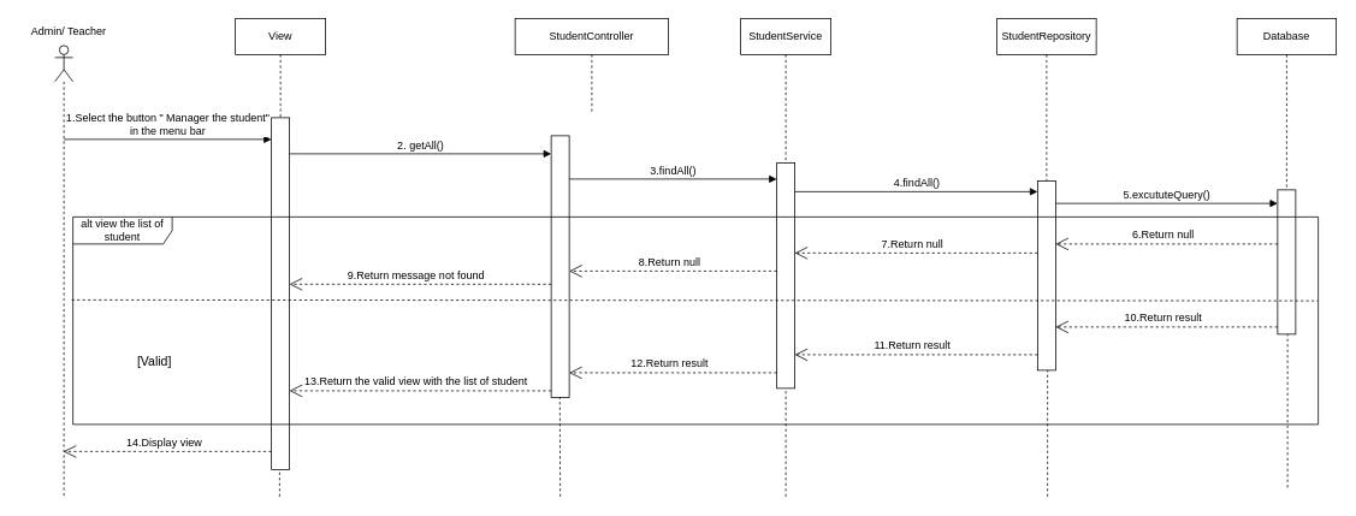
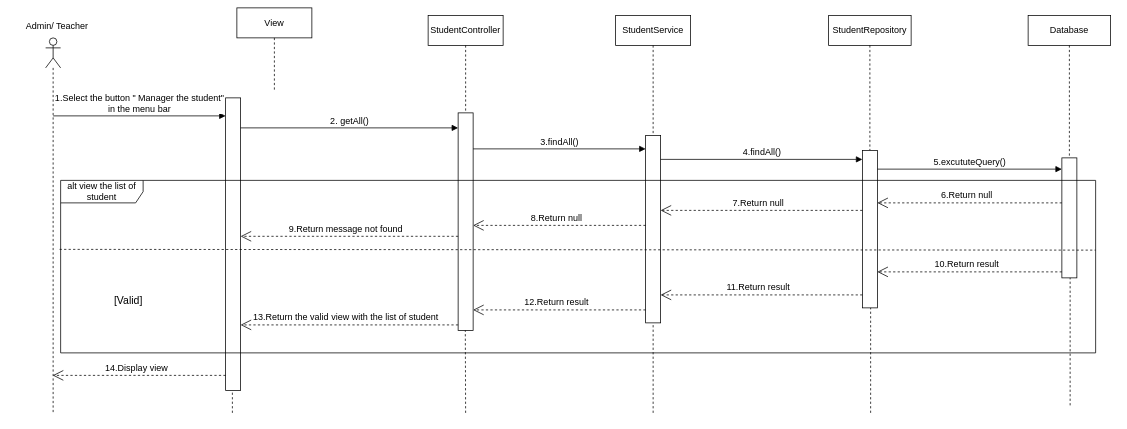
  <mxCell id="0" />
  <mxCell id="1" parent="0" />
  <mxCell id="2" value="" style="shape=umlLifeline;perimeter=lifelinePerimeter;whiteSpace=wrap;html=1;container=1;dropTarget=0;collapsible=0;recursiveResize=0;outlineConnect=0;portConstraint=eastwest;newEdgeStyle={&quot;curved&quot;:0,&quot;rounded&quot;:0};participant=umlActor;" parent="1" vertex="1"><mxGeometry x="60" y="50" width="20" height="500" as="geometry" /></mxCell>
  <mxCell id="3" value="Admin/ Teacher" style="text;html=1;align=center;verticalAlign=middle;resizable=0;points=[];autosize=1;strokeColor=none;fillColor=none;" parent="1" vertex="1"><mxGeometry x="20" y="20" width="110" height="30" as="geometry" /></mxCell>
  <mxCell id="4" value="" style="html=1;points=[[0,0,0,0,5],[0,1,0,0,-5],[1,0,0,0,5],[1,1,0,0,-5]];perimeter=orthogonalPerimeter;outlineConnect=0;targetShapes=umlLifeline;portConstraint=eastwest;newEdgeStyle={&quot;curved&quot;:0,&quot;rounded&quot;:0};" parent="1" vertex="1"><mxGeometry x="300" y="130" width="20" height="390" as="geometry" /></mxCell>
- <mxCell id="5" value="View" style="shape=umlLifeline;perimeter=lifelinePerimeter;whiteSpace=wrap;html=1;container=1;dropTarget=0;collapsible=0;recursiveResize=0;outlineConnect=0;portConstraint=eastwest;newEdgeStyle={&quot;curved&quot;:0,&quot;rounded&quot;:0};" parent="1" vertex="1"><mxGeometry x="260" y="20" width="100" height="110" as="geometry" /></mxCell>
+ <mxCell id="5" value="View" style="shape=umlLifeline;perimeter=lifelinePerimeter;whiteSpace=wrap;html=1;container=1;dropTarget=0;collapsible=0;recursiveResize=0;outlineConnect=0;portConstraint=eastwest;newEdgeStyle={&quot;curved&quot;:0,&quot;rounded&quot;:0};" parent="1" vertex="1"><mxGeometry x="315" y="10" width="100" height="110" as="geometry" /></mxCell>
  <mxCell id="6" value="" style="endArrow=none;dashed=1;html=1;rounded=0;" parent="1" edge="1"><mxGeometry width="50" height="50" relative="1" as="geometry"><mxPoint x="309" y="550" as="sourcePoint" /><mxPoint x="309" y="520" as="targetPoint" /></mxGeometry></mxCell>
  <mxCell id="7" value="" style="html=1;points=[[0,0,0,0,5],[0,1,0,0,-5],[1,0,0,0,5],[1,1,0,0,-5]];perimeter=orthogonalPerimeter;outlineConnect=0;targetShapes=umlLifeline;portConstraint=eastwest;newEdgeStyle={&quot;curved&quot;:0,&quot;rounded&quot;:0};" parent="1" vertex="1"><mxGeometry x="610" y="150" width="20" height="290" as="geometry" /></mxCell>
- <mxCell id="8" value="StudentController" style="shape=umlLifeline;perimeter=lifelinePerimeter;whiteSpace=wrap;html=1;container=1;dropTarget=0;collapsible=0;recursiveResize=0;outlineConnect=0;portConstraint=eastwest;newEdgeStyle={&quot;curved&quot;:0,&quot;rounded&quot;:0};" parent="1" vertex="1"><mxGeometry x="570" y="20" width="170" height="105" as="geometry" /></mxCell>
+ <mxCell id="8" value="StudentController" style="shape=umlLifeline;perimeter=lifelinePerimeter;whiteSpace=wrap;html=1;container=1;dropTarget=0;collapsible=0;recursiveResize=0;outlineConnect=0;portConstraint=eastwest;newEdgeStyle={&quot;curved&quot;:0,&quot;rounded&quot;:0};" parent="1" vertex="1"><mxGeometry x="570" y="20" width="100" height="130" as="geometry" /></mxCell>
  <mxCell id="9" value="StudentService" style="shape=umlLifeline;perimeter=lifelinePerimeter;whiteSpace=wrap;html=1;container=1;dropTarget=0;collapsible=0;recursiveResize=0;outlineConnect=0;portConstraint=eastwest;newEdgeStyle={&quot;curved&quot;:0,&quot;rounded&quot;:0};" parent="1" vertex="1"><mxGeometry x="820" y="20" width="100" height="160" as="geometry" /></mxCell>
  <mxCell id="10" value="" style="html=1;points=[[0,0,0,0,5],[0,1,0,0,-5],[1,0,0,0,5],[1,1,0,0,-5]];perimeter=orthogonalPerimeter;outlineConnect=0;targetShapes=umlLifeline;portConstraint=eastwest;newEdgeStyle={&quot;curved&quot;:0,&quot;rounded&quot;:0};" parent="1" vertex="1"><mxGeometry x="860" y="180" width="20" height="250" as="geometry" /></mxCell>
  <mxCell id="11" value="" style="endArrow=none;dashed=1;html=1;rounded=0;" parent="1" target="10" edge="1"><mxGeometry width="50" height="50" relative="1" as="geometry"><mxPoint x="870" y="550" as="sourcePoint" /><mxPoint x="870" y="400" as="targetPoint" /></mxGeometry></mxCell>
  <mxCell id="12" value="StudentRepository" style="shape=umlLifeline;perimeter=lifelinePerimeter;whiteSpace=wrap;html=1;container=1;dropTarget=0;collapsible=0;recursiveResize=0;outlineConnect=0;portConstraint=eastwest;newEdgeStyle={&quot;curved&quot;:0,&quot;rounded&quot;:0};" parent="1" vertex="1"><mxGeometry x="1104" y="20" width="110" height="180" as="geometry" /></mxCell>
  <mxCell id="13" value="" style="html=1;points=[[0,0,0,0,5],[0,1,0,0,-5],[1,0,0,0,5],[1,1,0,0,-5]];perimeter=orthogonalPerimeter;outlineConnect=0;targetShapes=umlLifeline;portConstraint=eastwest;newEdgeStyle={&quot;curved&quot;:0,&quot;rounded&quot;:0};" parent="1" vertex="1"><mxGeometry x="1149" y="200" width="20" height="210" as="geometry" /></mxCell>
  <mxCell id="14" value="" style="endArrow=none;dashed=1;html=1;rounded=0;" parent="1" target="13" edge="1"><mxGeometry width="50" height="50" relative="1" as="geometry"><mxPoint x="1160" y="550" as="sourcePoint" /><mxPoint x="1159" y="400" as="targetPoint" /></mxGeometry></mxCell>
  <mxCell id="15" value="Database" style="shape=umlLifeline;perimeter=lifelinePerimeter;whiteSpace=wrap;html=1;container=1;dropTarget=0;collapsible=0;recursiveResize=0;outlineConnect=0;portConstraint=eastwest;newEdgeStyle={&quot;curved&quot;:0,&quot;rounded&quot;:0};" parent="1" vertex="1"><mxGeometry x="1370" y="20" width="110" height="190" as="geometry" /></mxCell>
  <mxCell id="16" value="" style="html=1;points=[[0,0,0,0,5],[0,1,0,0,-5],[1,0,0,0,5],[1,1,0,0,-5]];perimeter=orthogonalPerimeter;outlineConnect=0;targetShapes=umlLifeline;portConstraint=eastwest;newEdgeStyle={&quot;curved&quot;:0,&quot;rounded&quot;:0};" parent="1" vertex="1"><mxGeometry x="1415" y="210" width="20" height="160" as="geometry" /></mxCell>
  <mxCell id="17" value="" style="endArrow=none;dashed=1;html=1;rounded=0;" parent="1" edge="1"><mxGeometry width="50" height="50" relative="1" as="geometry"><mxPoint x="1426" y="540" as="sourcePoint" /><mxPoint x="1426" y="370" as="targetPoint" /></mxGeometry></mxCell>
  <mxCell id="18" value="&lt;font style=&quot;font-size: 12px;&quot;&gt;1.Select the button &quot; Manager the student&quot;&lt;br&gt;in&amp;nbsp;the menu bar&lt;/font&gt;" style="html=1;verticalAlign=bottom;endArrow=block;curved=0;rounded=0;exitX=0.5;exitY=0.208;exitDx=0;exitDy=0;exitPerimeter=0;" parent="1" source="2" edge="1"><mxGeometry width="80" relative="1" as="geometry"><mxPoint x="73.962" y="154" as="sourcePoint" /><mxPoint x="300" y="154" as="targetPoint" /></mxGeometry></mxCell>
  <mxCell id="19" value="&lt;font style=&quot;font-size: 12px;&quot;&gt;2. getAll()&lt;/font&gt;" style="html=1;verticalAlign=bottom;endArrow=block;curved=0;rounded=0;" parent="1" edge="1"><mxGeometry width="80" relative="1" as="geometry"><mxPoint x="320" y="170" as="sourcePoint" /><mxPoint x="610" y="170" as="targetPoint" /></mxGeometry></mxCell>
  <mxCell id="20" value="&lt;font style=&quot;font-size: 12px;&quot;&gt;3.findAll()&lt;/font&gt;" style="html=1;verticalAlign=bottom;endArrow=block;curved=0;rounded=0;" parent="1" edge="1"><mxGeometry x="0.003" width="80" relative="1" as="geometry"><mxPoint x="630" y="198" as="sourcePoint" /><mxPoint x="860" y="198" as="targetPoint" /><mxPoint as="offset" /></mxGeometry></mxCell>
  <mxCell id="21" value="&lt;font style=&quot;font-size: 12px;&quot;&gt;4.findAll()&lt;/font&gt;" style="html=1;verticalAlign=bottom;endArrow=block;curved=0;rounded=0;" parent="1" edge="1"><mxGeometry x="0.003" width="80" relative="1" as="geometry"><mxPoint x="880" y="212" as="sourcePoint" /><mxPoint x="1149" y="212" as="targetPoint" /><mxPoint as="offset" /></mxGeometry></mxCell>
  <mxCell id="22" value="&lt;font style=&quot;font-size: 12px;&quot;&gt;5.excututeQuery()&lt;/font&gt;" style="html=1;verticalAlign=bottom;endArrow=block;curved=0;rounded=0;" parent="1" edge="1"><mxGeometry x="0.003" width="80" relative="1" as="geometry"><mxPoint x="1169" y="225" as="sourcePoint" /><mxPoint x="1415" y="225" as="targetPoint" /><mxPoint as="offset" /></mxGeometry></mxCell>
  <mxCell id="23" value="&lt;font style=&quot;font-size: 12px;&quot;&gt;6.Return null&lt;/font&gt;" style="endArrow=open;endSize=12;dashed=1;html=1;rounded=0;" parent="1" edge="1"><mxGeometry x="0.036" y="-10" width="160" relative="1" as="geometry"><mxPoint x="1415" y="270" as="sourcePoint" /><mxPoint x="1169" y="270" as="targetPoint" /><mxPoint as="offset" /></mxGeometry></mxCell>
  <mxCell id="24" value="&lt;font style=&quot;font-size: 12px;&quot;&gt;7.Return null&lt;/font&gt;" style="endArrow=open;endSize=12;dashed=1;html=1;rounded=0;exitX=0.25;exitY=0.69;exitDx=0;exitDy=0;exitPerimeter=0;" parent="1" edge="1"><mxGeometry x="0.036" y="-10" width="160" relative="1" as="geometry"><mxPoint x="1149" y="280" as="sourcePoint" /><mxPoint x="880" y="280" as="targetPoint" /><mxPoint as="offset" /></mxGeometry></mxCell>
  <mxCell id="25" value="&lt;font style=&quot;font-size: 12px;&quot;&gt;8.Return null&lt;/font&gt;" style="endArrow=open;endSize=12;dashed=1;html=1;rounded=0;" parent="1" edge="1"><mxGeometry x="0.036" y="-10" width="160" relative="1" as="geometry"><mxPoint x="860" y="300" as="sourcePoint" /><mxPoint x="630" y="300" as="targetPoint" /><mxPoint as="offset" /></mxGeometry></mxCell>
  <mxCell id="26" value="&lt;font style=&quot;font-size: 12px;&quot;&gt;9.Return message not found&lt;/font&gt;" style="endArrow=open;endSize=12;dashed=1;html=1;rounded=0;" parent="1" edge="1"><mxGeometry x="0.036" y="-10" width="160" relative="1" as="geometry"><mxPoint x="610" y="314.58" as="sourcePoint" /><mxPoint x="320" y="314.58" as="targetPoint" /><mxPoint as="offset" /></mxGeometry></mxCell>
  <mxCell id="27" value="&lt;font style=&quot;font-size: 12px;&quot;&gt;10.Return result&lt;/font&gt;" style="endArrow=open;endSize=12;dashed=1;html=1;rounded=0;" parent="1" edge="1"><mxGeometry x="0.036" y="-10" width="160" relative="1" as="geometry"><mxPoint x="1415" y="362" as="sourcePoint" /><mxPoint x="1169" y="362" as="targetPoint" /><mxPoint as="offset" /></mxGeometry></mxCell>
  <mxCell id="28" value="&lt;font style=&quot;font-size: 12px;&quot;&gt;11.Return result&lt;/font&gt;" style="endArrow=open;endSize=12;dashed=1;html=1;rounded=0;exitX=0.25;exitY=0.69;exitDx=0;exitDy=0;exitPerimeter=0;" parent="1" edge="1"><mxGeometry x="0.036" y="-10" width="160" relative="1" as="geometry"><mxPoint x="1149" y="392.71" as="sourcePoint" /><mxPoint x="880" y="392.71" as="targetPoint" /><mxPoint as="offset" /></mxGeometry></mxCell>
  <mxCell id="29" value="&lt;font style=&quot;font-size: 12px;&quot;&gt;12.Return result&lt;/font&gt;" style="endArrow=open;endSize=12;dashed=1;html=1;rounded=0;" parent="1" edge="1"><mxGeometry x="0.036" y="-10" width="160" relative="1" as="geometry"><mxPoint x="860" y="412.71" as="sourcePoint" /><mxPoint x="630" y="412.71" as="targetPoint" /><mxPoint as="offset" /></mxGeometry></mxCell>
  <mxCell id="30" value="&lt;font style=&quot;font-size: 12px;&quot;&gt;13.Return the valid view with the list of student&lt;/font&gt;" style="endArrow=open;endSize=12;dashed=1;html=1;rounded=0;" parent="1" edge="1"><mxGeometry x="0.036" y="-10" width="160" relative="1" as="geometry"><mxPoint x="610" y="432.71" as="sourcePoint" /><mxPoint x="320" y="432.71" as="targetPoint" /><mxPoint as="offset" /></mxGeometry></mxCell>
  <mxCell id="31" value="alt view the list of student" style="shape=umlFrame;whiteSpace=wrap;html=1;pointerEvents=0;width=110;height=30;" parent="1" vertex="1"><mxGeometry x="80" y="240" width="1380" height="230" as="geometry" /></mxCell>
  <mxCell id="32" value="" style="endArrow=none;dashed=1;html=1;rounded=0;exitX=-0.001;exitY=0.419;exitDx=0;exitDy=0;exitPerimeter=0;" parent="1" edge="1"><mxGeometry width="50" height="50" relative="1" as="geometry"><mxPoint x="78.62" y="331.99" as="sourcePoint" /><mxPoint x="1460" y="333" as="targetPoint" /></mxGeometry></mxCell>
  <mxCell id="33" value="" style="endArrow=none;dashed=1;html=1;rounded=0;" parent="1" edge="1"><mxGeometry width="50" height="50" relative="1" as="geometry"><mxPoint x="620" y="550" as="sourcePoint" /><mxPoint x="619.58" y="440" as="targetPoint" /></mxGeometry></mxCell>
  <mxCell id="34" value="&lt;font style=&quot;font-size: 14px;&quot;&gt;[Valid]&lt;/font&gt;" style="text;html=1;align=center;verticalAlign=middle;resizable=0;points=[];autosize=1;strokeColor=none;fillColor=none;" parent="1" vertex="1"><mxGeometry x="140" y="385" width="60" height="30" as="geometry" /></mxCell>
  <mxCell id="35" value="&lt;font style=&quot;font-size: 12px;&quot;&gt;14.Display view&lt;/font&gt;" style="endArrow=open;endSize=12;dashed=1;html=1;rounded=0;" parent="1" target="2" edge="1"><mxGeometry x="0.036" y="-10" width="160" relative="1" as="geometry"><mxPoint x="300" y="500" as="sourcePoint" /><mxPoint x="140" y="500" as="targetPoint" /><mxPoint as="offset" /></mxGeometry></mxCell>
